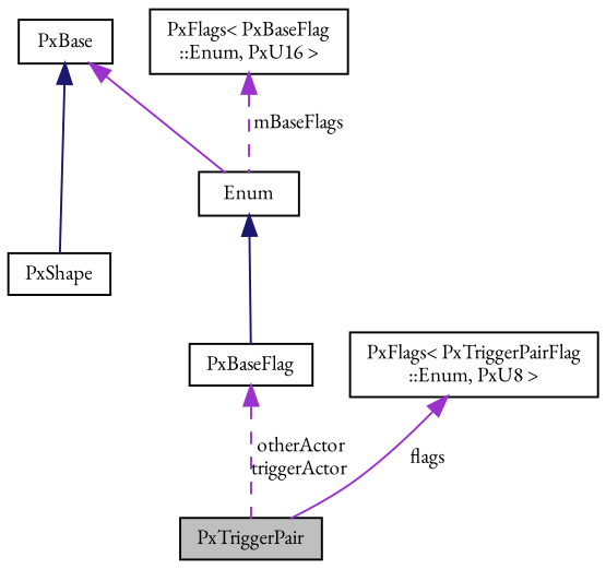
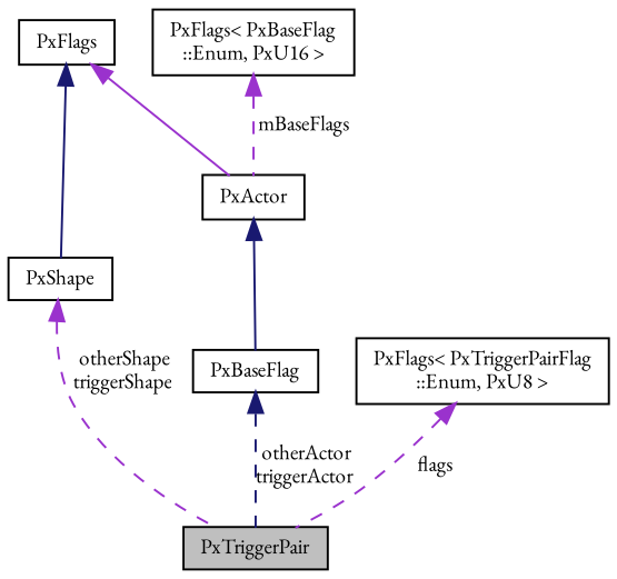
  digraph {
    fontname="EB Garamond"
    node [color=black fillcolor=white fontname="EB Garamond" fontsize=10 shape=record style=filled]
    edge [color=darkorchid3 dir=back fontname="EB Garamond" fontsize=10 labelfontname=Helvetica labelfontsize=10 style=dashed]
    n1 [fillcolor=grey75 fontcolor=black height=0.2 label=PxTriggerPair width=0.4]
    n2 [height=0.2 label=PxBaseFlag width=0.4]
-   n3 [height=0.2 label=Enum width=0.4]
-   n4 [height=0.2 label=PxBase width=0.4]
+   n3 [height=0.2 label=PxActor width=0.4]
+   n4 [height=0.2 label=PxFlags width=0.4]
    n5 [height=0.2 label=PxShape width=0.4]
    n6 [height=0.2 label="PxFlags\< PxBaseFlag\l::Enum, PxU16 \>" width=0.4]
    n7 [height=0.2 label="PxFlags\< PxTriggerPairFlag\l::Enum, PxU8 \>" width=0.4]
-   n2 -> n1 [label=" otherActor\ntriggerActor"]
+   n2 -> n1 [color=midnightblue label=" otherActor\ntriggerActor"]
    n3 -> n2 [color=midnightblue style=solid]
    n4 -> n3 [style=solid]
    n4 -> n5 [color=midnightblue style=solid]
+   n5 -> n1 [label=" otherShape\ntriggerShape"]
    n6 -> n3 [label=" mBaseFlags"]
-   n7 -> n1 [label=" flags" style=solid]
+   n7 -> n1 [label=" flags"]
  }
